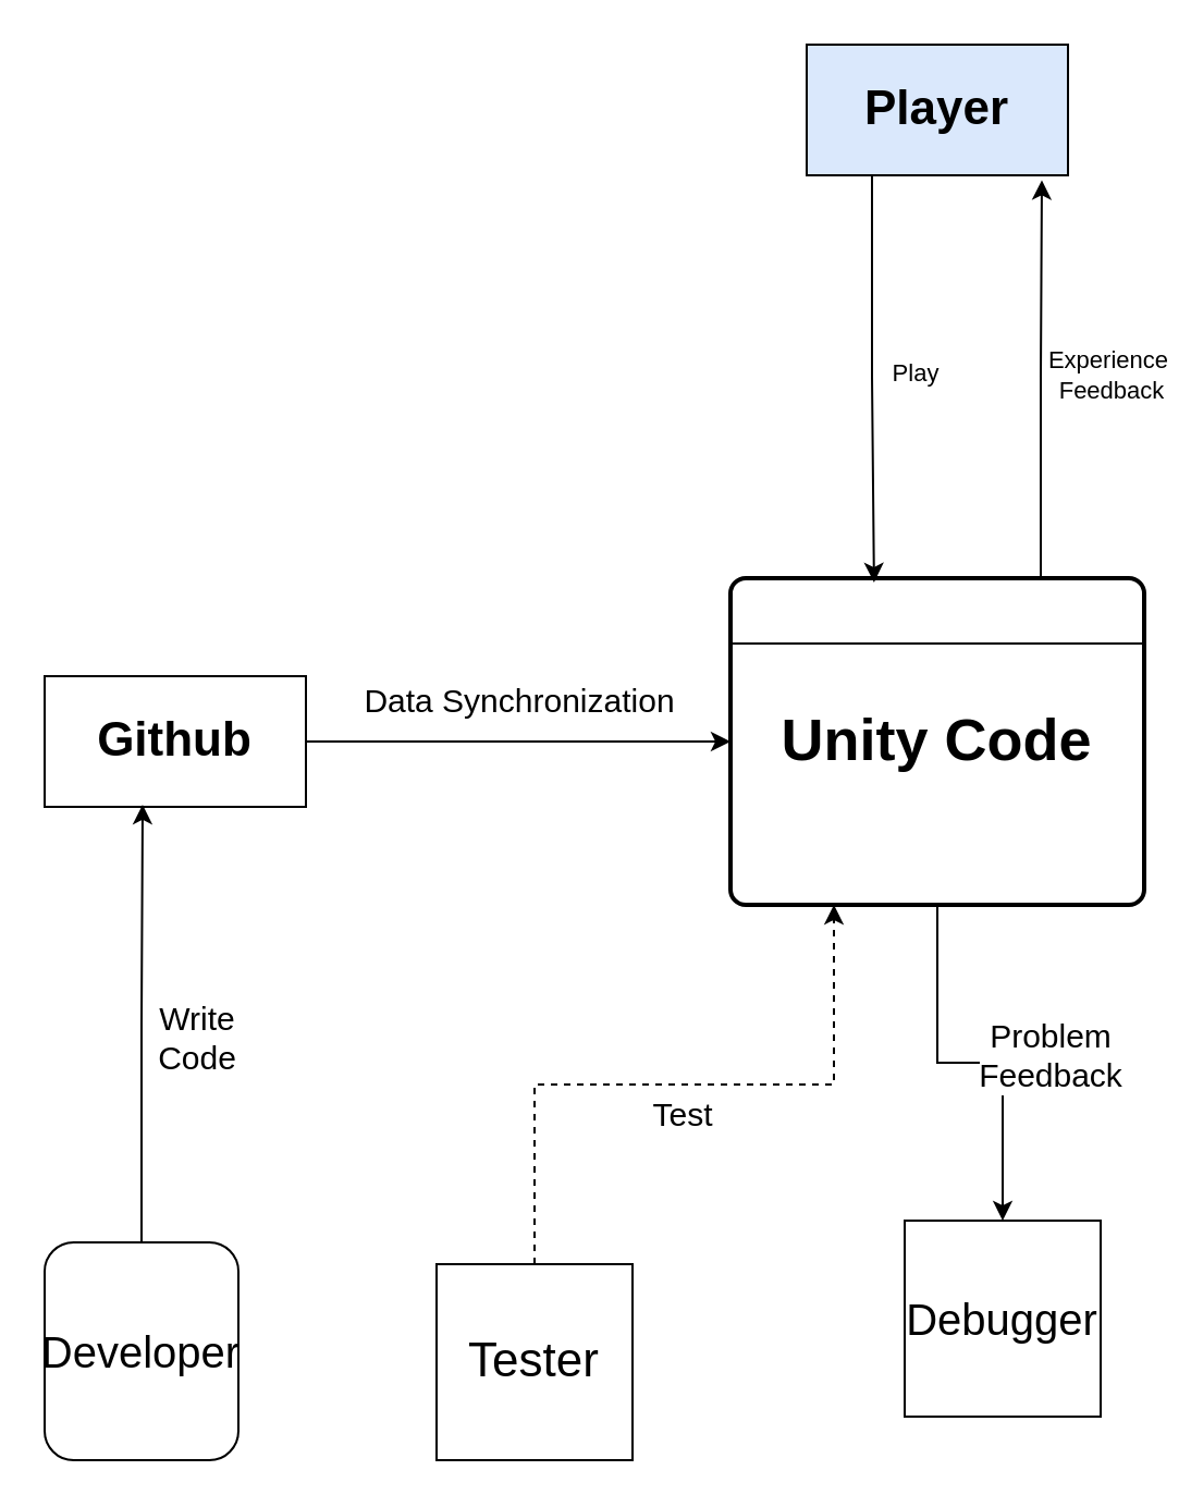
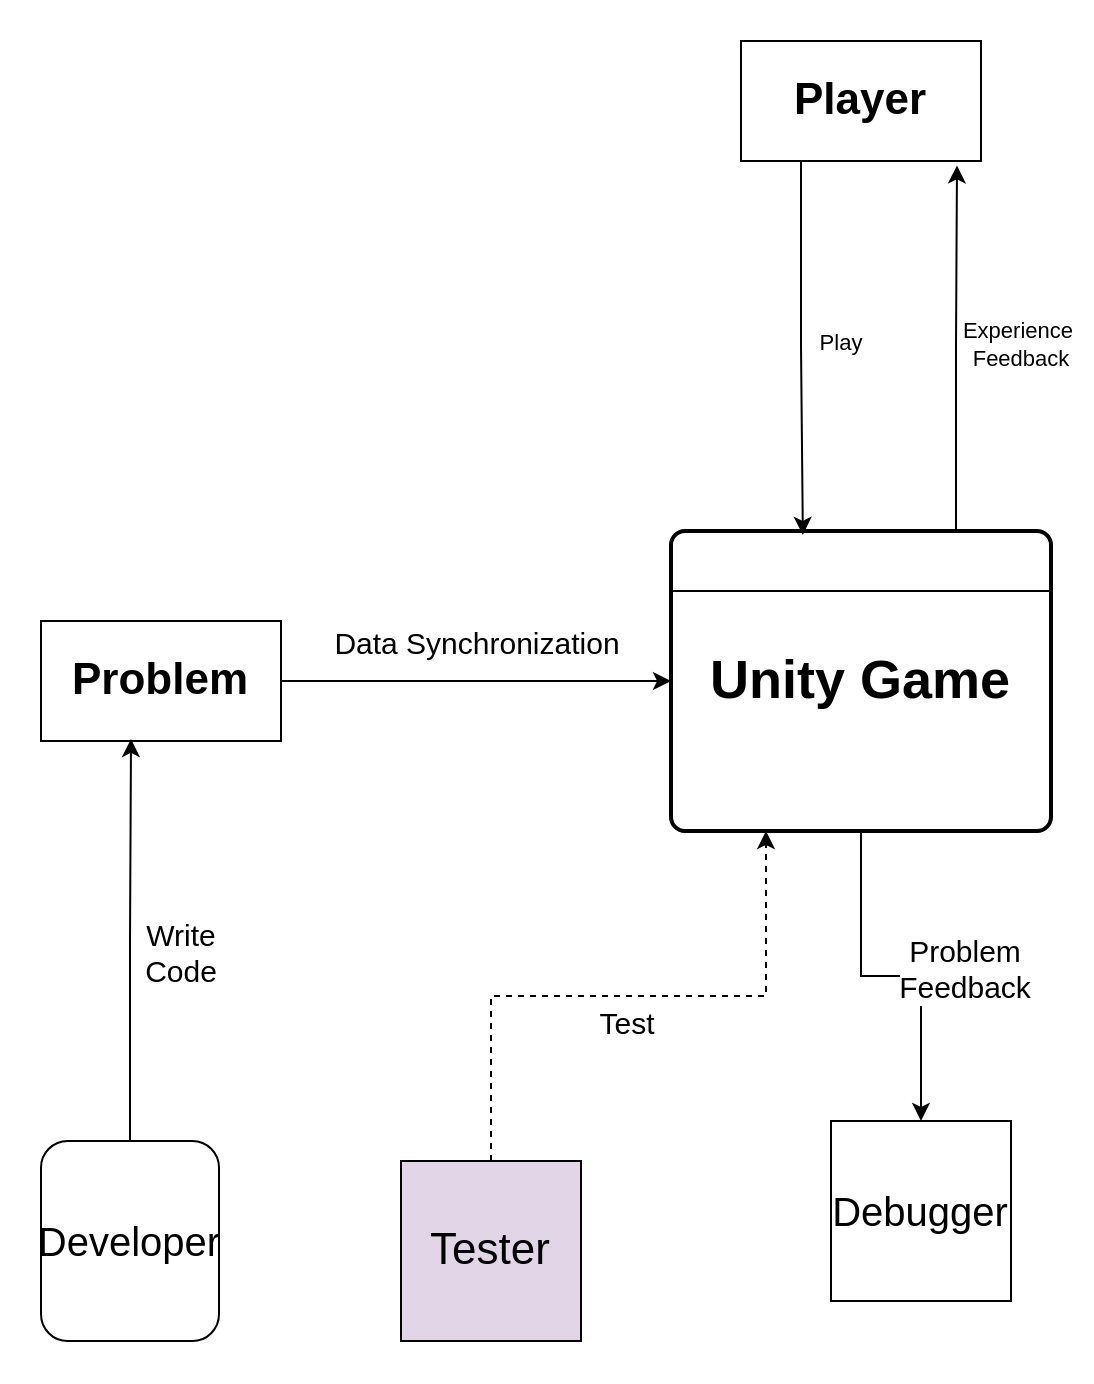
  <mxCell id="0" />
  <mxCell id="1" parent="0" />
  <mxCell id="2" style="edgeStyle=orthogonalEdgeStyle;rounded=0;orthogonalLoop=1;jettySize=auto;html=1;" parent="1" source="4" target="13" edge="1"><mxGeometry relative="1" as="geometry" /></mxCell>
  <mxCell id="3" value="&lt;font style=&quot;font-size: 15px;&quot;&gt;Problem&lt;/font&gt;&lt;div&gt;&lt;font style=&quot;font-size: 15px;&quot;&gt;Feedback&lt;/font&gt;&lt;/div&gt;" style="edgeLabel;html=1;align=center;verticalAlign=middle;resizable=0;points=[];" parent="2" vertex="1" connectable="0"><mxGeometry x="0.006" y="4" relative="1" as="geometry"><mxPoint x="36" as="offset" /></mxGeometry></mxCell>
- <mxCell id="4" value="&lt;b&gt;&lt;font style=&quot;font-size: 27px;&quot;&gt;Unity Code&lt;/font&gt;&lt;/b&gt;" style="rounded=1;whiteSpace=wrap;html=1;absoluteArcSize=1;arcSize=14;strokeWidth=2;" parent="1" vertex="1"><mxGeometry x="335" y="265" width="190" height="150" as="geometry" /></mxCell>
+ <mxCell id="4" value="&lt;b&gt;&lt;font style=&quot;font-size: 27px;&quot;&gt;Unity Game&lt;/font&gt;&lt;/b&gt;" style="rounded=1;whiteSpace=wrap;html=1;absoluteArcSize=1;arcSize=14;strokeWidth=2;" parent="1" vertex="1"><mxGeometry x="335" y="265" width="190" height="150" as="geometry" /></mxCell>
  <mxCell id="5" style="edgeStyle=orthogonalEdgeStyle;rounded=0;orthogonalLoop=1;jettySize=auto;html=1;exitX=1;exitY=0.5;exitDx=0;exitDy=0;entryX=0;entryY=0.5;entryDx=0;entryDy=0;" parent="1" source="7" target="4" edge="1"><mxGeometry relative="1" as="geometry" /></mxCell>
  <mxCell id="6" value="&lt;font style=&quot;font-size: 15px;&quot;&gt;Data Synchronization&lt;/font&gt;" style="edgeLabel;html=1;align=center;verticalAlign=middle;resizable=0;points=[];" parent="5" vertex="1" connectable="0"><mxGeometry x="-0.005" y="2" relative="1" as="geometry"><mxPoint y="-18" as="offset" /></mxGeometry></mxCell>
- <mxCell id="7" value="&lt;b&gt;&lt;font style=&quot;font-size: 22px;&quot;&gt;Github&lt;/font&gt;&lt;/b&gt;" style="rounded=0;whiteSpace=wrap;html=1;" parent="1" vertex="1"><mxGeometry x="20" y="310" width="120" height="60" as="geometry" /></mxCell>
- <mxCell id="8" value="&lt;b&gt;&lt;font style=&quot;font-size: 22px;&quot;&gt;Player&lt;/font&gt;&lt;/b&gt;" style="rounded=0;whiteSpace=wrap;html=1;fillColor=#dae8fc;" parent="1" vertex="1"><mxGeometry x="370" y="20" width="120" height="60" as="geometry" /></mxCell>
+ <mxCell id="7" value="&lt;b&gt;&lt;font style=&quot;font-size: 22px;&quot;&gt;Problem&lt;/font&gt;&lt;/b&gt;" style="rounded=0;whiteSpace=wrap;html=1;" parent="1" vertex="1"><mxGeometry x="20" y="310" width="120" height="60" as="geometry" /></mxCell>
+ <mxCell id="8" value="&lt;b&gt;&lt;font style=&quot;font-size: 22px;&quot;&gt;Player&lt;/font&gt;&lt;/b&gt;" style="rounded=0;whiteSpace=wrap;html=1;" parent="1" vertex="1"><mxGeometry x="370" y="20" width="120" height="60" as="geometry" /></mxCell>
  <mxCell id="9" style="edgeStyle=orthogonalEdgeStyle;rounded=0;orthogonalLoop=1;jettySize=auto;html=1;exitX=0;exitY=0.5;exitDx=0;exitDy=0;entryX=0.25;entryY=1;entryDx=0;entryDy=0;dashed=1;" parent="1" source="11" target="4" edge="1"><mxGeometry relative="1" as="geometry" /></mxCell>
  <mxCell id="10" value="&lt;font style=&quot;font-size: 15px;&quot;&gt;Test&lt;/font&gt;" style="edgeLabel;html=1;align=center;verticalAlign=middle;resizable=0;points=[];" parent="9" vertex="1" connectable="0"><mxGeometry x="-0.018" y="2" relative="1" as="geometry"><mxPoint x="1" y="15" as="offset" /></mxGeometry></mxCell>
- <mxCell id="11" value="&lt;font style=&quot;font-size: 22px;&quot;&gt;Tester&lt;/font&gt;" style="rounded=0;whiteSpace=wrap;html=1;direction=south;" parent="1" vertex="1"><mxGeometry x="200" y="580" width="90" height="90" as="geometry" /></mxCell>
+ <mxCell id="11" value="&lt;font style=&quot;font-size: 22px;&quot;&gt;Tester&lt;/font&gt;" style="rounded=0;whiteSpace=wrap;html=1;direction=south;fillColor=#e1d5e7;" parent="1" vertex="1"><mxGeometry x="200" y="580" width="90" height="90" as="geometry" /></mxCell>
  <mxCell id="12" value="" style="line;strokeWidth=1;rotatable=0;dashed=0;labelPosition=right;align=left;verticalAlign=middle;spacingTop=0;spacingLeft=6;points=[];portConstraint=eastwest;" parent="1" vertex="1"><mxGeometry x="335" y="290" width="190" height="10" as="geometry" /></mxCell>
  <mxCell id="13" value="&lt;font style=&quot;font-size: 20px;&quot;&gt;Debugger&lt;/font&gt;" style="rounded=0;whiteSpace=wrap;html=1;direction=south;" parent="1" vertex="1"><mxGeometry x="415" y="560" width="90" height="90" as="geometry" /></mxCell>
  <mxCell id="14" value="&lt;font style=&quot;font-size: 20px;&quot;&gt;Developer&lt;/font&gt;" style="whiteSpace=wrap;html=1;direction=south;rounded=1;" parent="1" vertex="1"><mxGeometry x="20" y="570" width="89" height="100" as="geometry" /></mxCell>
  <mxCell id="15" style="edgeStyle=orthogonalEdgeStyle;rounded=0;orthogonalLoop=1;jettySize=auto;html=1;exitX=0;exitY=0.5;exitDx=0;exitDy=0;entryX=0.375;entryY=0.983;entryDx=0;entryDy=0;entryPerimeter=0;" parent="1" source="14" target="7" edge="1"><mxGeometry relative="1" as="geometry" /></mxCell>
  <mxCell id="16" value="&lt;font style=&quot;font-size: 15px;&quot;&gt;Write&lt;/font&gt;&lt;div&gt;&lt;font style=&quot;font-size: 15px;&quot;&gt;Code&lt;/font&gt;&lt;/div&gt;" style="edgeLabel;html=1;align=center;verticalAlign=middle;resizable=0;points=[];" parent="15" vertex="1" connectable="0"><mxGeometry x="-0.062" y="1" relative="1" as="geometry"><mxPoint x="26" as="offset" /></mxGeometry></mxCell>
  <mxCell id="17" style="edgeStyle=orthogonalEdgeStyle;rounded=0;orthogonalLoop=1;jettySize=auto;html=1;exitX=0.25;exitY=1;exitDx=0;exitDy=0;entryX=0.347;entryY=0.013;entryDx=0;entryDy=0;entryPerimeter=0;labelPosition=right;verticalLabelPosition=middle;align=left;verticalAlign=middle;" edge="1" parent="1" source="8" target="4"><mxGeometry relative="1" as="geometry" /></mxCell>
  <mxCell id="18" value="Play" style="edgeLabel;html=1;align=center;verticalAlign=middle;resizable=0;points=[];" vertex="1" connectable="0" parent="17"><mxGeometry x="-0.095" relative="1" as="geometry"><mxPoint x="19" y="5" as="offset" /></mxGeometry></mxCell>
  <mxCell id="19" style="edgeStyle=orthogonalEdgeStyle;rounded=0;orthogonalLoop=1;jettySize=auto;html=1;exitX=0.75;exitY=0;exitDx=0;exitDy=0;entryX=0.9;entryY=1.037;entryDx=0;entryDy=0;entryPerimeter=0;" edge="1" parent="1" source="4" target="8"><mxGeometry relative="1" as="geometry" /></mxCell>
  <mxCell id="20" value="Experience&amp;nbsp;&lt;div&gt;Feedback&lt;/div&gt;" style="edgeLabel;html=1;align=center;verticalAlign=middle;resizable=0;points=[];" vertex="1" connectable="0" parent="19"><mxGeometry x="0.027" y="-2" relative="1" as="geometry"><mxPoint x="29" as="offset" /></mxGeometry></mxCell>
